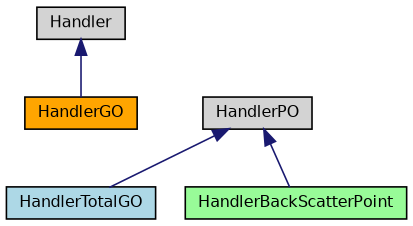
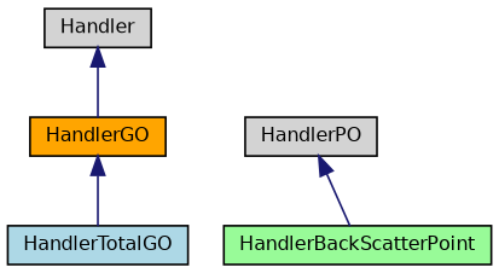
  digraph {
    node [color=black fillcolor=lightgrey fontname=Helvetica fontsize=10 shape=record style=filled]
    edge [color=midnightblue dir=back fontname=Helvetica fontsize=10 labelfontname=Helvetica labelfontsize=10 style=solid]
    n1 [fontcolor=black height=0.2 label=Handler width=0.4]
    n2 [fillcolor=orange height=0.2 label=HandlerGO width=0.4]
    n3 [fillcolor=lightblue height=0.2 label=HandlerTotalGO width=0.4]
    n4 [height=0.2 label=HandlerPO width=0.4]
    n5 [fillcolor=palegreen height=0.2 label=HandlerBackScatterPoint width=0.4]
    n1 -> n2
-   n4 -> n3
+   n2 -> n3
    n4 -> n5
  }
